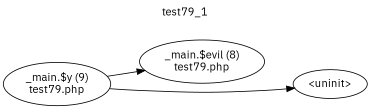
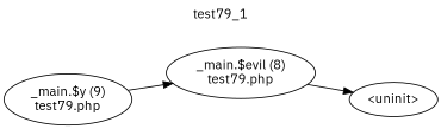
  digraph {
    fontname="IBM Plex Sans"
    label=test79_1
    labelloc=t
    rankdir=LR
    node [fontname="IBM Plex Sans" shape=ellipse]
    edge [fontname="IBM Plex Sans"]
    n1 [label="_main.$y (9)\ntest79.php"]
    n2 [label="_main.$evil (8)\ntest79.php"]
    n3 [label="<uninit>"]
    n1 -> n2
-   n1 -> n3
+   n2 -> n3
  }
